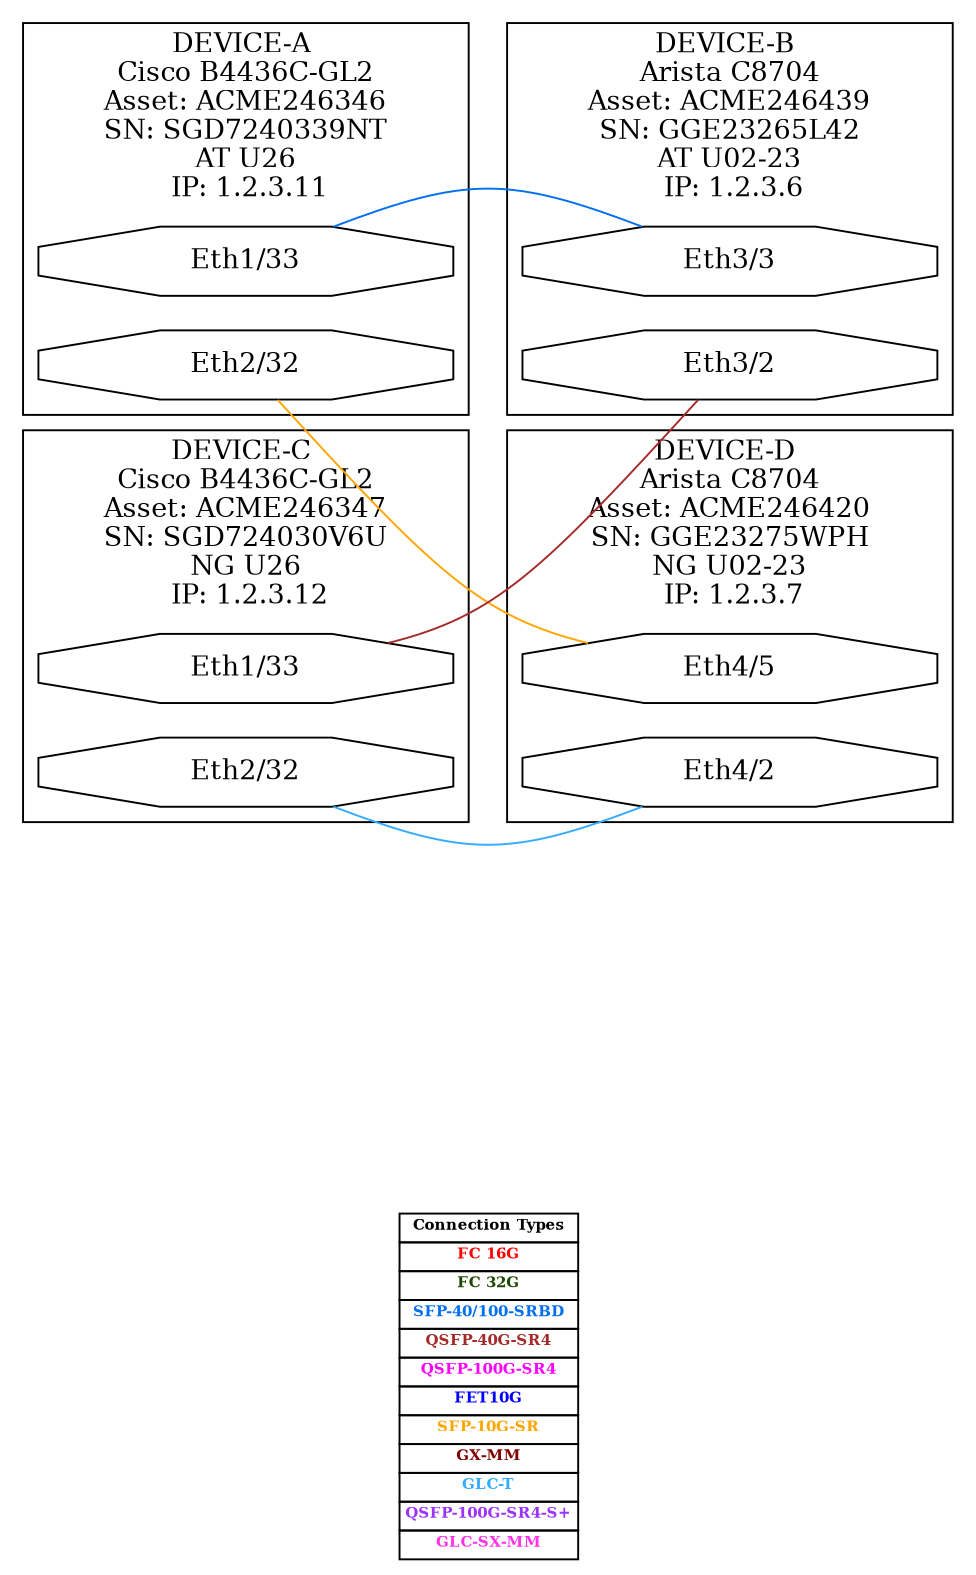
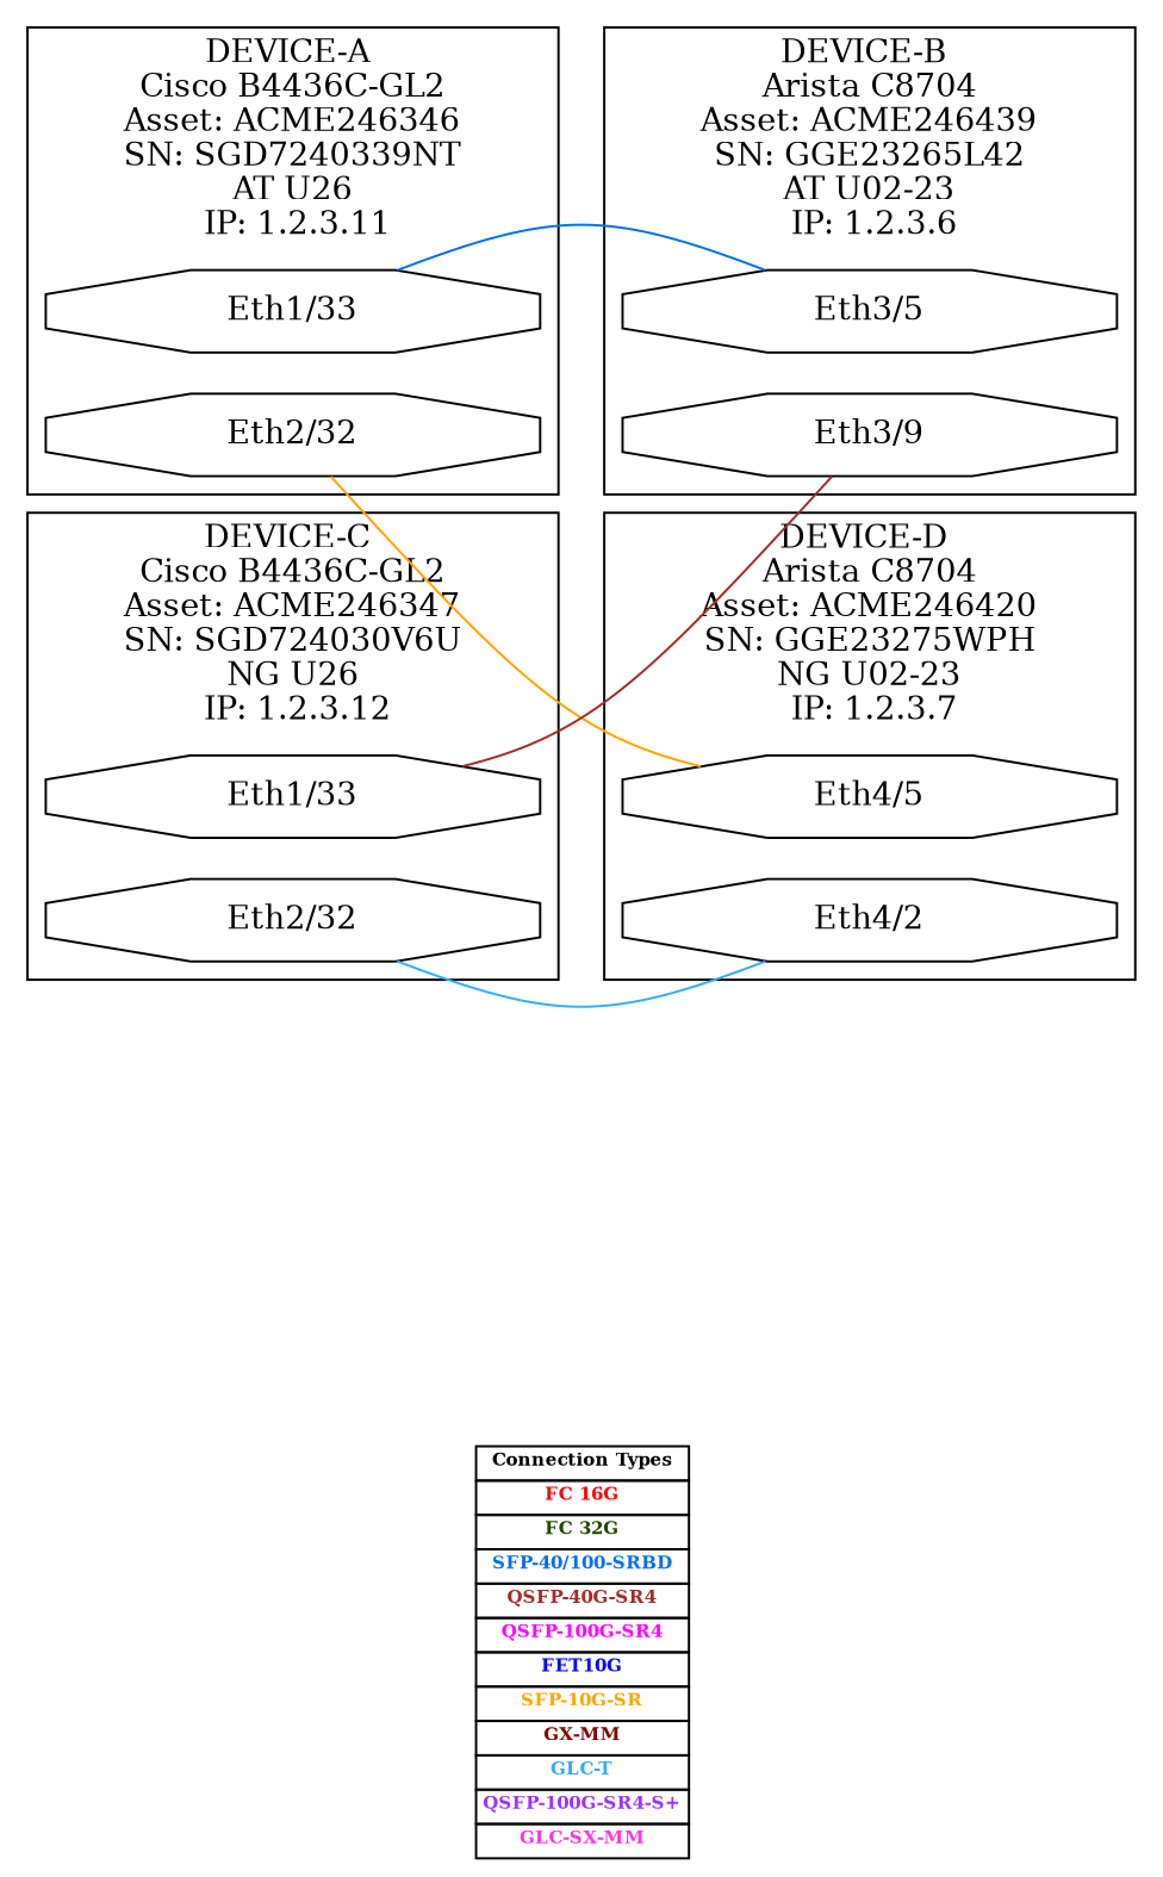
  graph {
    label=<      <table border="0" cellborder="1" cellspacing="0">        <tr><td bgcolor="#FFFFFFF"><font color="#000000" point-size="8" ><b>Connection Types</b></font></td></tr>        <tr><td bgcolor="#FFFFFFF"><font color="#ff0000" point-size="8" ><b>FC 16G</b></font></td></tr>        <tr><td bgcolor="#FFFFFFF"><font color="#1f4800" point-size="8" ><b>FC 32G</b></font></td></tr>        <tr><td bgcolor="#FFFFFFF"><font color="#026ff0" point-size="8" ><b>SFP-40/100-SRBD</b></font></td></tr>        <tr><td bgcolor="#FFFFFFF"><font color="#A52A2A" point-size="8" ><b>QSFP-40G-SR4</b></font></td></tr>        <tr><td bgcolor="#FFFFFFF"><font color="#ff00FF" point-size="8" ><b>QSFP-100G-SR4</b></font></td></tr>        <tr><td bgcolor="#FFFFFFF"><font color="#0000FF" point-size="8" ><b>FET10G</b></font></td></tr>        <tr><td bgcolor="#FFFFFFF"><font color="#FFA500" point-size="8" ><b>SFP-10G-SR</b></font></td></tr>        <tr><td bgcolor="#FFFFFFF"><font color="#800000" point-size="8" ><b>GX-MM</b></font></td></tr>        <tr><td bgcolor="#FFFFFFF"><font color="#33ACFF" point-size="8" ><b>GLC-T</b></font></td></tr>        <tr><td bgcolor="#FFFFFFF"><font color="#9C33FF" point-size="8" ><b>QSFP-100G-SR4-S+</b></font></td></tr>        <tr><td bgcolor="#FFFFFFF"><font color="#FF33E6" point-size="8" ><b>GLC-SX-MM</b></font></td></tr>              </table>>
    rankdir=LR
    splines=curved
    node [color="#000000" fontsize=14 shape=polygon sides=8]
-   n1 [label="Eth3/3" width=3]
+   n1 [label="Eth3/5" width=3]
    n2 [label="Eth1/33" width=3]
    n3 [label="Eth4/5" width=3]
    n4 [label="Eth2/32" width=3]
-   n5 [label="Eth3/2" width=3]
+   n5 [label="Eth3/9" width=3]
    n6 [label="Eth1/33" width=3]
    n7 [label="Eth4/2" width=3]
    n8 [label="Eth2/32" width=3]
    subgraph sub_1 {
      n1
      n2
    }
    subgraph sub_2 {
      n3
      n4
    }
    subgraph sub_3 {
      n5
      n6
    }
    subgraph sub_4 {
      n7
      n8
    }
    subgraph cluster_5 {
      label=<DEVICE-B <br/> Arista C8704 <br/> Asset: ACME246439 <br/> SN: GGE23265L42 <br/> AT U02-23 <br/> IP: 1.2.3.6>
      n1
      n5
    }
    subgraph cluster_6 {
      label=<DEVICE-D <br/> Arista C8704 <br/> Asset: ACME246420 <br/> SN: GGE23275WPH <br/> NG U02-23 <br/> IP: 1.2.3.7>
      n3
      n7
    }
    subgraph cluster_7 {
      label=<DEVICE-A <br/> Cisco B4436C-GL2 <br/> Asset: ACME246346 <br/> SN: SGD7240339NT <br/> AT U26 <br/> IP: 1.2.3.11>
      n2
      n4
    }
    subgraph cluster_8 {
      label=<DEVICE-C <br/> Cisco B4436C-GL2 <br/> Asset: ACME246347 <br/> SN: SGD724030V6U <br/> NG U26 <br/> IP: 1.2.3.12>
      n6
      n8
    }
    n2 -- n1 [color="#026ff0"]
    n4 -- n3 [color="#FFA500"]
    n6 -- n5 [color="#A52A2A"]
    n8 -- n7 [color="#33ACFF"]
  }
